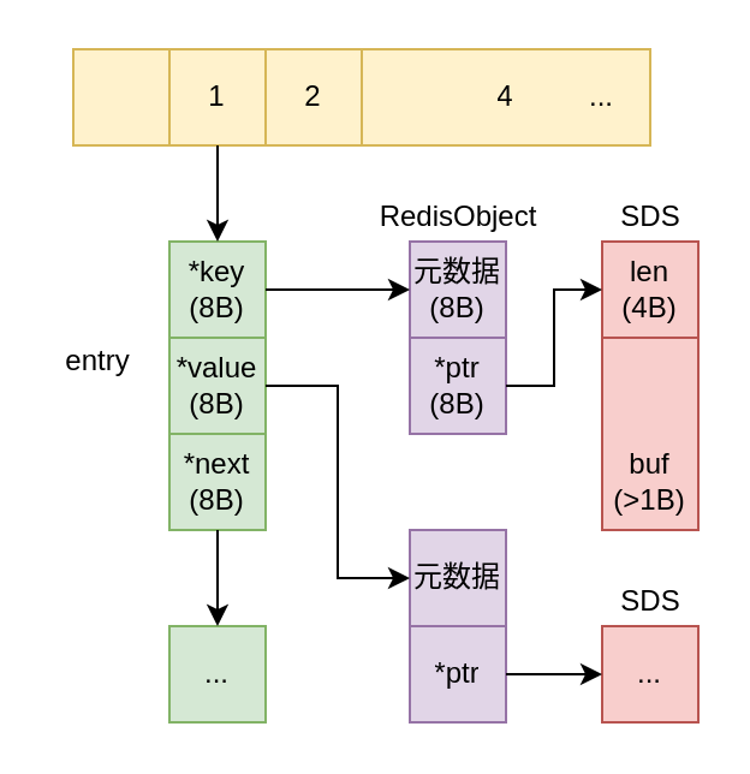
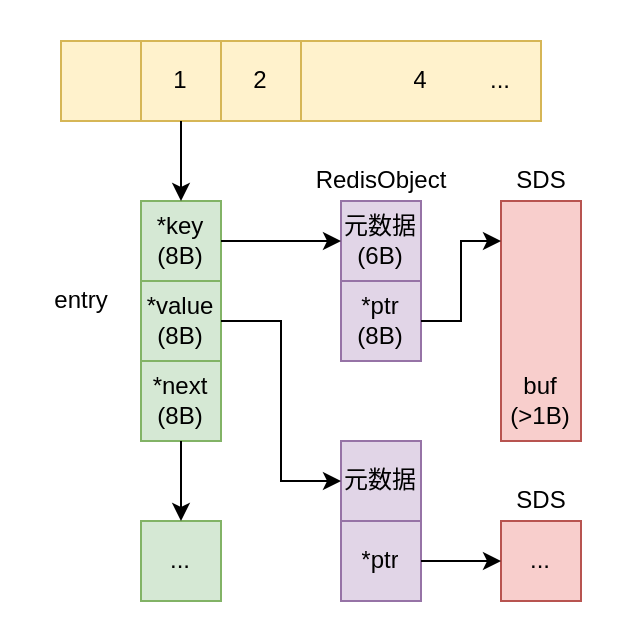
  <mxCell id="0" />
  <mxCell id="1" parent="0" />
  <mxCell id="2" value="" style="shape=table;html=1;whiteSpace=wrap;startSize=0;container=1;collapsible=0;childLayout=tableLayout;fillColor=#fff2cc;strokeColor=#d6b656;" vertex="1" parent="1"><mxGeometry x="30" y="20" width="240" height="40" as="geometry" /></mxCell>
  <mxCell id="3" value="" style="shape=partialRectangle;html=1;whiteSpace=wrap;collapsible=0;dropTarget=0;pointerEvents=0;fillColor=none;top=0;left=0;bottom=0;right=0;points=[[0,0.5],[1,0.5]];portConstraint=eastwest;" vertex="1" parent="2"><mxGeometry width="240" height="40" as="geometry" /></mxCell>
  <mxCell id="4" value="1" style="shape=partialRectangle;html=1;whiteSpace=wrap;connectable=0;overflow=hidden;fillColor=none;top=0;left=0;bottom=0;right=0;" vertex="1" parent="3"><mxGeometry x="40" width="40" height="40" as="geometry" /></mxCell>
  <mxCell id="5" value="2" style="shape=partialRectangle;html=1;whiteSpace=wrap;connectable=0;overflow=hidden;fillColor=none;top=0;left=0;bottom=0;right=0;" vertex="1" parent="3"><mxGeometry x="80" width="40" height="40" as="geometry" /></mxCell>
  <mxCell id="6" value="4" style="shape=partialRectangle;html=1;whiteSpace=wrap;connectable=0;overflow=hidden;fillColor=none;top=0;left=0;bottom=0;right=0;" vertex="1" parent="3"><mxGeometry x="160" width="40" height="40" as="geometry" /></mxCell>
  <mxCell id="7" value="..." style="shape=partialRectangle;html=1;whiteSpace=wrap;connectable=0;overflow=hidden;fillColor=none;top=0;left=0;bottom=0;right=0;" vertex="1" parent="3"><mxGeometry x="200" width="40" height="40" as="geometry" /></mxCell>
  <mxCell id="8" value="" style="shape=table;html=1;whiteSpace=wrap;startSize=0;container=1;collapsible=0;childLayout=tableLayout;fillColor=#d5e8d4;strokeColor=#82b366;" vertex="1" parent="1"><mxGeometry x="70" y="100" width="40" height="120" as="geometry" /></mxCell>
  <mxCell id="9" value="" style="shape=partialRectangle;html=1;whiteSpace=wrap;collapsible=0;dropTarget=0;pointerEvents=0;fillColor=none;top=0;left=0;bottom=0;right=0;points=[[0,0.5],[1,0.5]];portConstraint=eastwest;" vertex="1" parent="8"><mxGeometry width="40" height="40" as="geometry" /></mxCell>
  <mxCell id="10" value="*key&lt;br&gt;(8B)" style="shape=partialRectangle;html=1;whiteSpace=wrap;connectable=0;overflow=hidden;fillColor=none;top=0;left=0;bottom=0;right=0;" vertex="1" parent="9"><mxGeometry width="40" height="40" as="geometry" /></mxCell>
  <mxCell id="11" value="" style="shape=partialRectangle;html=1;whiteSpace=wrap;collapsible=0;dropTarget=0;pointerEvents=0;fillColor=none;top=0;left=0;bottom=0;right=0;points=[[0,0.5],[1,0.5]];portConstraint=eastwest;" vertex="1" parent="8"><mxGeometry y="40" width="40" height="40" as="geometry" /></mxCell>
  <mxCell id="12" value="*value&lt;br&gt;(8B)" style="shape=partialRectangle;html=1;whiteSpace=wrap;connectable=0;overflow=hidden;fillColor=none;top=0;left=0;bottom=0;right=0;" vertex="1" parent="11"><mxGeometry width="40" height="40" as="geometry" /></mxCell>
  <mxCell id="13" value="" style="shape=partialRectangle;html=1;whiteSpace=wrap;collapsible=0;dropTarget=0;pointerEvents=0;fillColor=none;top=0;left=0;bottom=0;right=0;points=[[0,0.5],[1,0.5]];portConstraint=eastwest;" vertex="1" parent="8"><mxGeometry y="80" width="40" height="40" as="geometry" /></mxCell>
  <mxCell id="14" value="*next&lt;br&gt;(8B)" style="shape=partialRectangle;html=1;whiteSpace=wrap;connectable=0;overflow=hidden;fillColor=none;top=0;left=0;bottom=0;right=0;" vertex="1" parent="13"><mxGeometry width="40" height="40" as="geometry" /></mxCell>
  <mxCell id="15" value="" style="shape=table;html=1;whiteSpace=wrap;startSize=0;container=1;collapsible=0;childLayout=tableLayout;fillColor=#d5e8d4;strokeColor=#82b366;" vertex="1" parent="1"><mxGeometry x="70" y="260" width="40" height="40" as="geometry" /></mxCell>
  <mxCell id="16" value="" style="shape=partialRectangle;html=1;whiteSpace=wrap;collapsible=0;dropTarget=0;pointerEvents=0;fillColor=none;top=0;left=0;bottom=0;right=0;points=[[0,0.5],[1,0.5]];portConstraint=eastwest;" vertex="1" parent="15"><mxGeometry width="40" height="40" as="geometry" /></mxCell>
  <mxCell id="17" value="..." style="shape=partialRectangle;html=1;whiteSpace=wrap;connectable=0;overflow=hidden;fillColor=none;top=0;left=0;bottom=0;right=0;" vertex="1" parent="16"><mxGeometry width="40" height="40" as="geometry" /></mxCell>
  <mxCell id="18" value="" style="endArrow=classic;html=1;exitX=0.5;exitY=1;exitDx=0;exitDy=0;exitPerimeter=0;" edge="1" parent="1" source="13" target="16"><mxGeometry width="50" height="50" relative="1" as="geometry"><mxPoint x="250" y="190" as="sourcePoint" /><mxPoint x="300" y="140" as="targetPoint" /></mxGeometry></mxCell>
  <mxCell id="19" value="" style="endArrow=classic;html=1;" edge="1" parent="1" target="9"><mxGeometry width="50" height="50" relative="1" as="geometry"><mxPoint x="90" y="60" as="sourcePoint" /><mxPoint x="300" y="140" as="targetPoint" /></mxGeometry></mxCell>
  <mxCell id="20" value="" style="shape=table;html=1;whiteSpace=wrap;startSize=0;container=1;collapsible=0;childLayout=tableLayout;fillColor=#e1d5e7;strokeColor=#9673a6;" vertex="1" parent="1"><mxGeometry x="170" y="100" width="40" height="80" as="geometry" /></mxCell>
  <mxCell id="21" value="" style="shape=partialRectangle;html=1;whiteSpace=wrap;collapsible=0;dropTarget=0;pointerEvents=0;fillColor=none;top=0;left=0;bottom=0;right=0;points=[[0,0.5],[1,0.5]];portConstraint=eastwest;" vertex="1" parent="20"><mxGeometry width="40" height="40" as="geometry" /></mxCell>
- <mxCell id="22" value="元数据&lt;br&gt;(8B)" style="shape=partialRectangle;html=1;whiteSpace=wrap;connectable=0;overflow=hidden;fillColor=none;top=0;left=0;bottom=0;right=0;" vertex="1" parent="21"><mxGeometry width="40" height="40" as="geometry" /></mxCell>
+ <mxCell id="22" value="元数据&lt;br&gt;(6B)" style="shape=partialRectangle;html=1;whiteSpace=wrap;connectable=0;overflow=hidden;fillColor=none;top=0;left=0;bottom=0;right=0;" vertex="1" parent="21"><mxGeometry width="40" height="40" as="geometry" /></mxCell>
  <mxCell id="23" value="" style="shape=partialRectangle;html=1;whiteSpace=wrap;collapsible=0;dropTarget=0;pointerEvents=0;fillColor=none;top=0;left=0;bottom=0;right=0;points=[[0,0.5],[1,0.5]];portConstraint=eastwest;" vertex="1" parent="20"><mxGeometry y="40" width="40" height="40" as="geometry" /></mxCell>
  <mxCell id="24" value="*ptr&lt;br&gt;(8B)" style="shape=partialRectangle;html=1;whiteSpace=wrap;connectable=0;overflow=hidden;fillColor=none;top=0;left=0;bottom=0;right=0;" vertex="1" parent="23"><mxGeometry width="40" height="40" as="geometry" /></mxCell>
  <mxCell id="25" value="" style="shape=table;html=1;whiteSpace=wrap;startSize=0;container=1;collapsible=0;childLayout=tableLayout;fillColor=#e1d5e7;strokeColor=#9673a6;" vertex="1" parent="1"><mxGeometry x="170" y="220" width="40" height="80" as="geometry" /></mxCell>
  <mxCell id="26" value="" style="shape=partialRectangle;html=1;whiteSpace=wrap;collapsible=0;dropTarget=0;pointerEvents=0;fillColor=none;top=0;left=0;bottom=0;right=0;points=[[0,0.5],[1,0.5]];portConstraint=eastwest;" vertex="1" parent="25"><mxGeometry width="40" height="40" as="geometry" /></mxCell>
  <mxCell id="27" value="元数据" style="shape=partialRectangle;html=1;whiteSpace=wrap;connectable=0;overflow=hidden;fillColor=none;top=0;left=0;bottom=0;right=0;" vertex="1" parent="26"><mxGeometry width="40" height="40" as="geometry" /></mxCell>
  <mxCell id="28" value="" style="shape=partialRectangle;html=1;whiteSpace=wrap;collapsible=0;dropTarget=0;pointerEvents=0;fillColor=none;top=0;left=0;bottom=0;right=0;points=[[0,0.5],[1,0.5]];portConstraint=eastwest;" vertex="1" parent="25"><mxGeometry y="40" width="40" height="40" as="geometry" /></mxCell>
  <mxCell id="29" value="*ptr" style="shape=partialRectangle;html=1;whiteSpace=wrap;connectable=0;overflow=hidden;fillColor=none;top=0;left=0;bottom=0;right=0;" vertex="1" parent="28"><mxGeometry width="40" height="40" as="geometry" /></mxCell>
  <mxCell id="30" value="" style="endArrow=classic;html=1;exitX=1;exitY=0.5;exitDx=0;exitDy=0;entryX=0;entryY=0.5;entryDx=0;entryDy=0;" edge="1" parent="1" source="9" target="21"><mxGeometry width="50" height="50" relative="1" as="geometry"><mxPoint x="100" y="70" as="sourcePoint" /><mxPoint x="100" y="110" as="targetPoint" /></mxGeometry></mxCell>
  <mxCell id="31" value="entry" style="text;html=1;align=center;verticalAlign=middle;resizable=0;points=[];autosize=1;" vertex="1" parent="1"><mxGeometry x="20" y="140" width="40" height="20" as="geometry" /></mxCell>
  <mxCell id="32" value="RedisObject" style="text;html=1;align=center;verticalAlign=middle;resizable=0;points=[];autosize=1;" vertex="1" parent="1"><mxGeometry x="150" y="80" width="80" height="20" as="geometry" /></mxCell>
  <mxCell id="33" value="" style="shape=table;html=1;whiteSpace=wrap;startSize=0;container=1;collapsible=0;childLayout=tableLayout;fillColor=#f8cecc;strokeColor=#b85450;" vertex="1" parent="1"><mxGeometry x="250" y="100" width="40" height="120" as="geometry" /></mxCell>
  <mxCell id="34" value="" style="shape=partialRectangle;html=1;whiteSpace=wrap;collapsible=0;dropTarget=0;pointerEvents=0;fillColor=none;top=0;left=0;bottom=0;right=0;points=[[0,0.5],[1,0.5]];portConstraint=eastwest;" vertex="1" parent="33"><mxGeometry width="40" height="40" as="geometry" /></mxCell>
- <mxCell id="35" value="len&lt;br&gt;(4B)" style="shape=partialRectangle;html=1;whiteSpace=wrap;connectable=0;overflow=hidden;fillColor=none;top=0;left=0;bottom=0;right=0;" vertex="1" parent="34"><mxGeometry width="40" height="40" as="geometry" /></mxCell>
  <mxCell id="36" value="" style="shape=partialRectangle;html=1;whiteSpace=wrap;collapsible=0;dropTarget=0;pointerEvents=0;fillColor=none;top=0;left=0;bottom=0;right=0;points=[[0,0.5],[1,0.5]];portConstraint=eastwest;" vertex="1" parent="33"><mxGeometry y="40" width="40" height="40" as="geometry" /></mxCell>
  <mxCell id="37" value="" style="shape=partialRectangle;html=1;whiteSpace=wrap;collapsible=0;dropTarget=0;pointerEvents=0;fillColor=none;top=0;left=0;bottom=0;right=0;points=[[0,0.5],[1,0.5]];portConstraint=eastwest;" vertex="1" parent="33"><mxGeometry y="80" width="40" height="40" as="geometry" /></mxCell>
  <mxCell id="38" value="buf&lt;br&gt;(&amp;gt;1B)" style="shape=partialRectangle;html=1;whiteSpace=wrap;connectable=0;overflow=hidden;fillColor=none;top=0;left=0;bottom=0;right=0;" vertex="1" parent="37"><mxGeometry width="40" height="40" as="geometry" /></mxCell>
  <mxCell id="39" value="SDS" style="text;html=1;align=center;verticalAlign=middle;resizable=0;points=[];autosize=1;" vertex="1" parent="1"><mxGeometry x="250" y="80" width="40" height="20" as="geometry" /></mxCell>
  <mxCell id="40" value="" style="endArrow=classic;html=1;exitX=1;exitY=0.5;exitDx=0;exitDy=0;entryX=0;entryY=0.5;entryDx=0;entryDy=0;edgeStyle=orthogonalEdgeStyle;elbow=vertical;rounded=0;" edge="1" parent="1" source="23" target="34"><mxGeometry width="50" height="50" relative="1" as="geometry"><mxPoint x="60" y="170" as="sourcePoint" /><mxPoint x="180" y="250" as="targetPoint" /></mxGeometry></mxCell>
  <mxCell id="41" value="" style="endArrow=classic;html=1;exitX=1;exitY=0.5;exitDx=0;exitDy=0;entryX=0;entryY=0.5;entryDx=0;entryDy=0;edgeStyle=orthogonalEdgeStyle;elbow=vertical;rounded=0;" edge="1" parent="1" source="11" target="26"><mxGeometry width="50" height="50" relative="1" as="geometry"><mxPoint x="280" y="170" as="sourcePoint" /><mxPoint x="320" y="130" as="targetPoint" /></mxGeometry></mxCell>
  <mxCell id="42" value="" style="shape=table;html=1;whiteSpace=wrap;startSize=0;container=1;collapsible=0;childLayout=tableLayout;fillColor=#f8cecc;strokeColor=#b85450;" vertex="1" parent="1"><mxGeometry x="250" y="260" width="40" height="40" as="geometry" /></mxCell>
  <mxCell id="43" value="" style="shape=partialRectangle;html=1;whiteSpace=wrap;collapsible=0;dropTarget=0;pointerEvents=0;fillColor=none;top=0;left=0;bottom=0;right=0;points=[[0,0.5],[1,0.5]];portConstraint=eastwest;" vertex="1" parent="42"><mxGeometry width="40" height="40" as="geometry" /></mxCell>
  <mxCell id="44" value="..." style="shape=partialRectangle;html=1;whiteSpace=wrap;connectable=0;overflow=hidden;fillColor=none;top=0;left=0;bottom=0;right=0;" vertex="1" parent="43"><mxGeometry width="40" height="40" as="geometry" /></mxCell>
  <mxCell id="45" value="SDS" style="text;html=1;align=center;verticalAlign=middle;resizable=0;points=[];autosize=1;" vertex="1" parent="1"><mxGeometry x="250" y="240" width="40" height="20" as="geometry" /></mxCell>
  <mxCell id="46" value="" style="endArrow=classic;html=1;exitX=1;exitY=0.5;exitDx=0;exitDy=0;entryX=0;entryY=0.5;entryDx=0;entryDy=0;" edge="1" parent="1" source="28" target="43"><mxGeometry width="50" height="50" relative="1" as="geometry"><mxPoint x="120" y="130" as="sourcePoint" /><mxPoint x="180" y="130" as="targetPoint" /></mxGeometry></mxCell>
